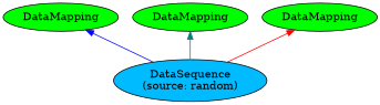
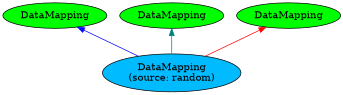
  digraph {
    rankdir=BT
    node [fillcolor=green style=filled]
-   n1 [fillcolor="#00BBFF" label="DataSequence\n(source: random)"]
+   n1 [fillcolor="#00BBFF" label="DataMapping\n(source: random)"]
    n2 [label=DataMapping]
    n3 [label=DataMapping]
    n4 [label=DataMapping]
    n1 -> n2 [color=blue]
    n1 -> n3 [color=teal]
    n1 -> n4 [color=red]
  }
